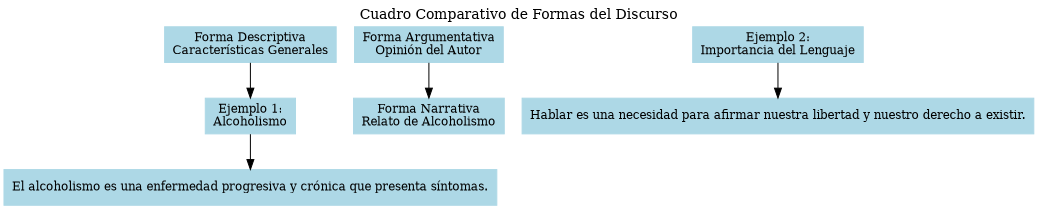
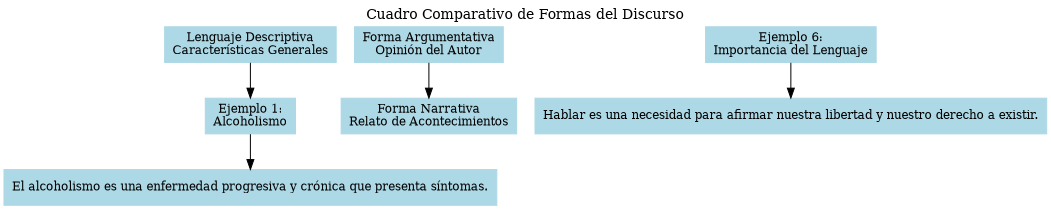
  digraph {
    label="Cuadro Comparativo de Formas del Discurso"
    labelloc=top
    rankdir=TB
    node [color=lightblue fontsize=12 shape=box style=filled]
-   n1 [label="Forma Descriptiva\nCaracterísticas Generales"]
+   n1 [label="Lenguaje Descriptiva\nCaracterísticas Generales"]
    n2 [label="Ejemplo 1:\nAlcoholismo"]
    n3 [label="El alcoholismo es una enfermedad progresiva y crónica que presenta síntomas."]
-   n4 [label="Forma Narrativa\nRelato de Alcoholismo"]
+   n4 [label="Forma Narrativa\nRelato de Acontecimientos"]
    n5 [label="Forma Argumentativa\nOpinión del Autor"]
-   n6 [label="Ejemplo 2:\nImportancia del Lenguaje"]
+   n6 [label="Ejemplo 6:\nImportancia del Lenguaje"]
    n7 [label="Hablar es una necesidad para afirmar nuestra libertad y nuestro derecho a existir."]
    n1 -> n2
    n2 -> n3
    n5 -> n4
    n6 -> n7
  }
